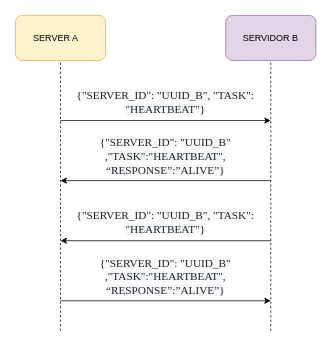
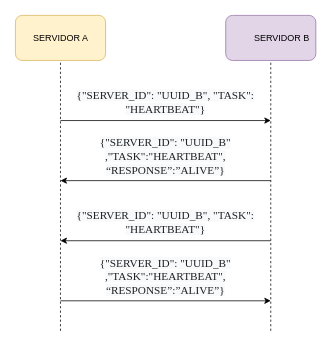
  <mxCell id="0" />
  <mxCell id="1" parent="0" />
  <mxCell id="2" value="" style="rounded=1;whiteSpace=wrap;html=1;fillColor=#fff2cc;strokeColor=#d6b656;" parent="1" vertex="1"><mxGeometry x="20" y="20" width="120" height="60" as="geometry" /></mxCell>
  <mxCell id="3" value="" style="rounded=1;whiteSpace=wrap;html=1;fillColor=#e1d5e7;strokeColor=#9673a6;" parent="1" vertex="1"><mxGeometry x="300" y="20" width="120" height="60" as="geometry" /></mxCell>
  <mxCell id="4" value="" style="endArrow=none;dashed=1;html=1;rounded=0;entryX=0.5;entryY=1;entryDx=0;entryDy=0;" parent="1" target="2" edge="1"><mxGeometry width="50" height="50" relative="1" as="geometry"><mxPoint x="80" y="440" as="sourcePoint" /><mxPoint x="420" y="160" as="targetPoint" /></mxGeometry></mxCell>
  <mxCell id="5" value="" style="endArrow=none;dashed=1;html=1;rounded=0;entryX=0.5;entryY=1;entryDx=0;entryDy=0;" parent="1" target="3" edge="1"><mxGeometry width="50" height="50" relative="1" as="geometry"><mxPoint x="360" y="440" as="sourcePoint" /><mxPoint x="420" y="160" as="targetPoint" /></mxGeometry></mxCell>
- <mxCell id="6" value="SERVER A" style="text;strokeColor=none;fillColor=none;align=left;verticalAlign=middle;spacingLeft=4;spacingRight=4;overflow=hidden;points=[[0,0.5],[1,0.5]];portConstraint=eastwest;rotatable=0;whiteSpace=wrap;html=1;" parent="1" vertex="1"><mxGeometry x="37.5" y="35" width="85" height="30" as="geometry" /></mxCell>
- <mxCell id="7" value="SERVIDOR B" style="text;html=1;align=center;verticalAlign=middle;whiteSpace=wrap;rounded=0;" parent="1" vertex="1"><mxGeometry x="320" y="35" width="80" height="30" as="geometry" /></mxCell>
+ <mxCell id="6" value="SERVIDOR A" style="text;strokeColor=none;fillColor=none;align=left;verticalAlign=middle;spacingLeft=4;spacingRight=4;overflow=hidden;points=[[0,0.5],[1,0.5]];portConstraint=eastwest;rotatable=0;whiteSpace=wrap;html=1;" parent="1" vertex="1"><mxGeometry x="37.5" y="35" width="85" height="30" as="geometry" /></mxCell>
+ <mxCell id="7" value="SERVIDOR B" style="text;html=1;align=center;verticalAlign=middle;whiteSpace=wrap;rounded=0;" parent="1" vertex="1"><mxGeometry x="335" y="35" width="80" height="30" as="geometry" /></mxCell>
  <mxCell id="8" value="" style="endArrow=classic;html=1;rounded=0;" edge="1" parent="1"><mxGeometry width="50" height="50" relative="1" as="geometry"><mxPoint x="80" y="160" as="sourcePoint" /><mxPoint x="360" y="160" as="targetPoint" /></mxGeometry></mxCell>
  <mxCell id="9" value="&lt;span style=&quot;color: rgb(29, 33, 37); font-family: Poppins; font-size: 15px; text-align: left; background-color: rgb(248, 249, 250);&quot;&gt;{&quot;SERVER_ID&quot;: &quot;UUID_B&quot;, &quot;TASK&quot;: &quot;HEARTBEAT&quot;}&lt;/span&gt;" style="text;html=1;align=center;verticalAlign=middle;whiteSpace=wrap;rounded=0;" vertex="1" parent="1"><mxGeometry x="80" y="120" width="280" height="30" as="geometry" /></mxCell>
  <mxCell id="10" value="" style="endArrow=classic;html=1;rounded=0;" edge="1" parent="1"><mxGeometry width="50" height="50" relative="1" as="geometry"><mxPoint x="360" y="240" as="sourcePoint" /><mxPoint x="80" y="240" as="targetPoint" /></mxGeometry></mxCell>
  <mxCell id="11" value="&#10;&lt;span style=&quot;color: rgb(29, 33, 37); font-family: Poppins; font-size: 15px; font-style: normal; font-variant-ligatures: normal; font-variant-caps: normal; font-weight: 400; letter-spacing: normal; orphans: 2; text-align: left; text-indent: 0px; text-transform: none; widows: 2; word-spacing: 0px; -webkit-text-stroke-width: 0px; white-space: normal; background-color: rgb(248, 249, 250); text-decoration-thickness: initial; text-decoration-style: initial; text-decoration-color: initial; display: inline !important; float: none;&quot;&gt;{&quot;SERVER_ID&quot;: &quot;UUID_B&quot; ,&quot;TASK&quot;:&quot;HEARTBEAT&quot;, “RESPONSE”:”ALIVE”}&lt;/span&gt;&#10;&#10;" style="text;html=1;align=center;verticalAlign=middle;whiteSpace=wrap;rounded=0;" vertex="1" parent="1"><mxGeometry x="80" y="190" width="280" height="50" as="geometry" /></mxCell>
  <mxCell id="12" value="&lt;span style=&quot;color: rgb(29, 33, 37); font-family: Poppins; font-size: 15px; text-align: left; background-color: rgb(248, 249, 250);&quot;&gt;{&quot;SERVER_ID&quot;: &quot;UUID_B&quot;, &quot;TASK&quot;: &quot;HEARTBEAT&quot;}&lt;/span&gt;" style="text;html=1;align=center;verticalAlign=middle;whiteSpace=wrap;rounded=0;" vertex="1" parent="1"><mxGeometry x="80" y="280" width="280" height="30" as="geometry" /></mxCell>
  <mxCell id="13" value="" style="endArrow=classic;html=1;rounded=0;" edge="1" parent="1"><mxGeometry width="50" height="50" relative="1" as="geometry"><mxPoint x="360" y="320" as="sourcePoint" /><mxPoint x="80" y="320" as="targetPoint" /></mxGeometry></mxCell>
  <mxCell id="14" value="&#10;&lt;span style=&quot;color: rgb(29, 33, 37); font-family: Poppins; font-size: 15px; font-style: normal; font-variant-ligatures: normal; font-variant-caps: normal; font-weight: 400; letter-spacing: normal; orphans: 2; text-align: left; text-indent: 0px; text-transform: none; widows: 2; word-spacing: 0px; -webkit-text-stroke-width: 0px; white-space: normal; background-color: rgb(248, 249, 250); text-decoration-thickness: initial; text-decoration-style: initial; text-decoration-color: initial; display: inline !important; float: none;&quot;&gt;{&quot;SERVER_ID&quot;: &quot;UUID_B&quot; ,&quot;TASK&quot;:&quot;HEARTBEAT&quot;, “RESPONSE”:”ALIVE”}&lt;/span&gt;&#10;&#10;" style="text;html=1;align=center;verticalAlign=middle;whiteSpace=wrap;rounded=0;" vertex="1" parent="1"><mxGeometry x="80" y="350" width="280" height="50" as="geometry" /></mxCell>
  <mxCell id="15" value="" style="endArrow=classic;html=1;rounded=0;entryX=1;entryY=1;entryDx=0;entryDy=0;exitX=0;exitY=1;exitDx=0;exitDy=0;" edge="1" parent="1" source="14" target="14"><mxGeometry width="50" height="50" relative="1" as="geometry"><mxPoint x="80" y="430" as="sourcePoint" /><mxPoint x="360" y="210" as="targetPoint" /></mxGeometry></mxCell>
